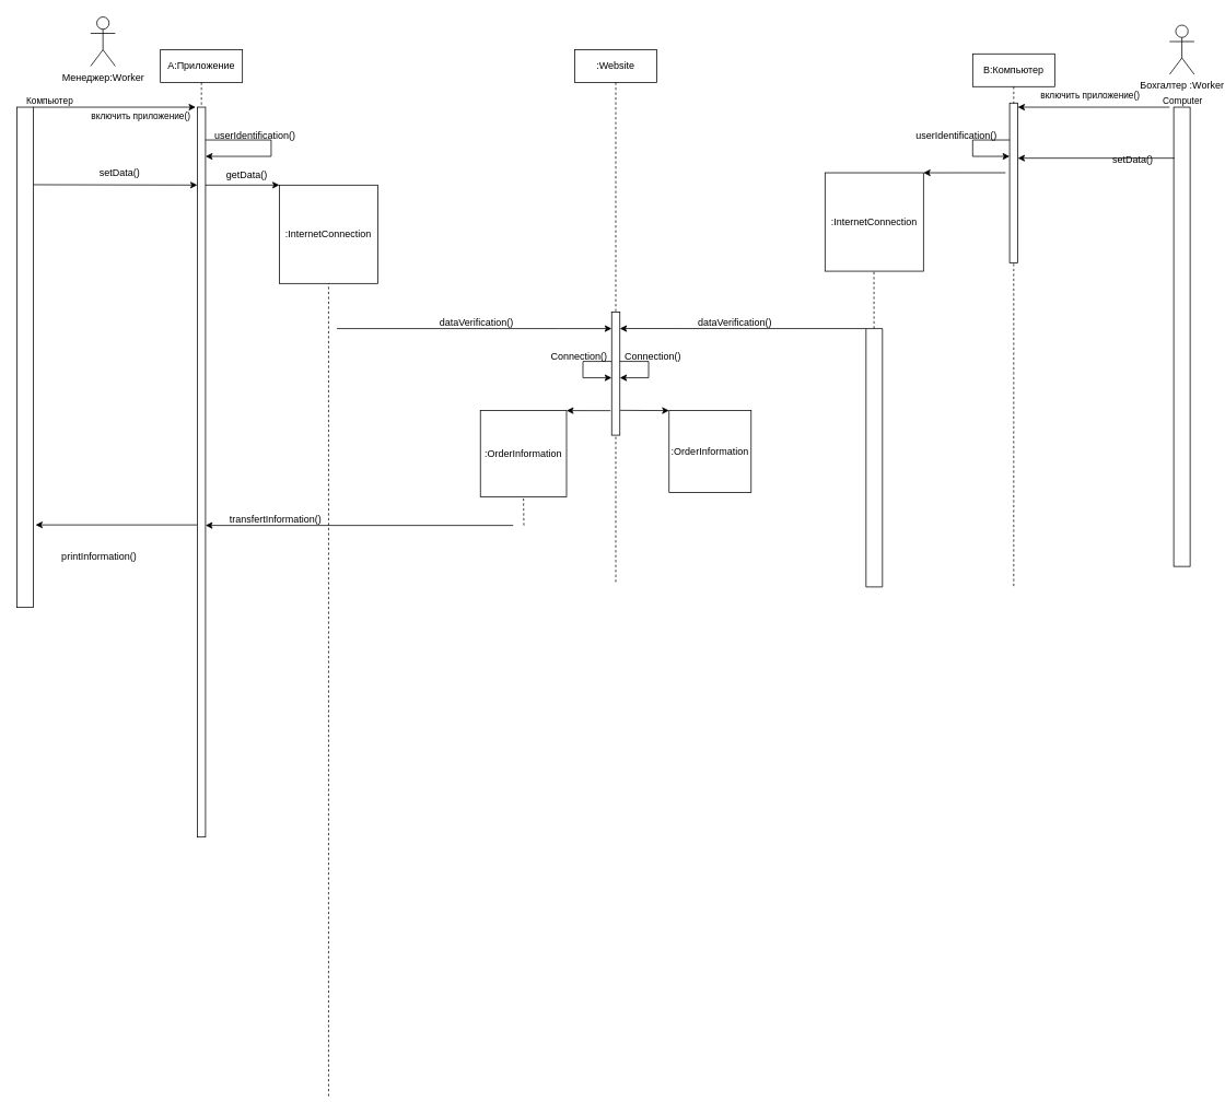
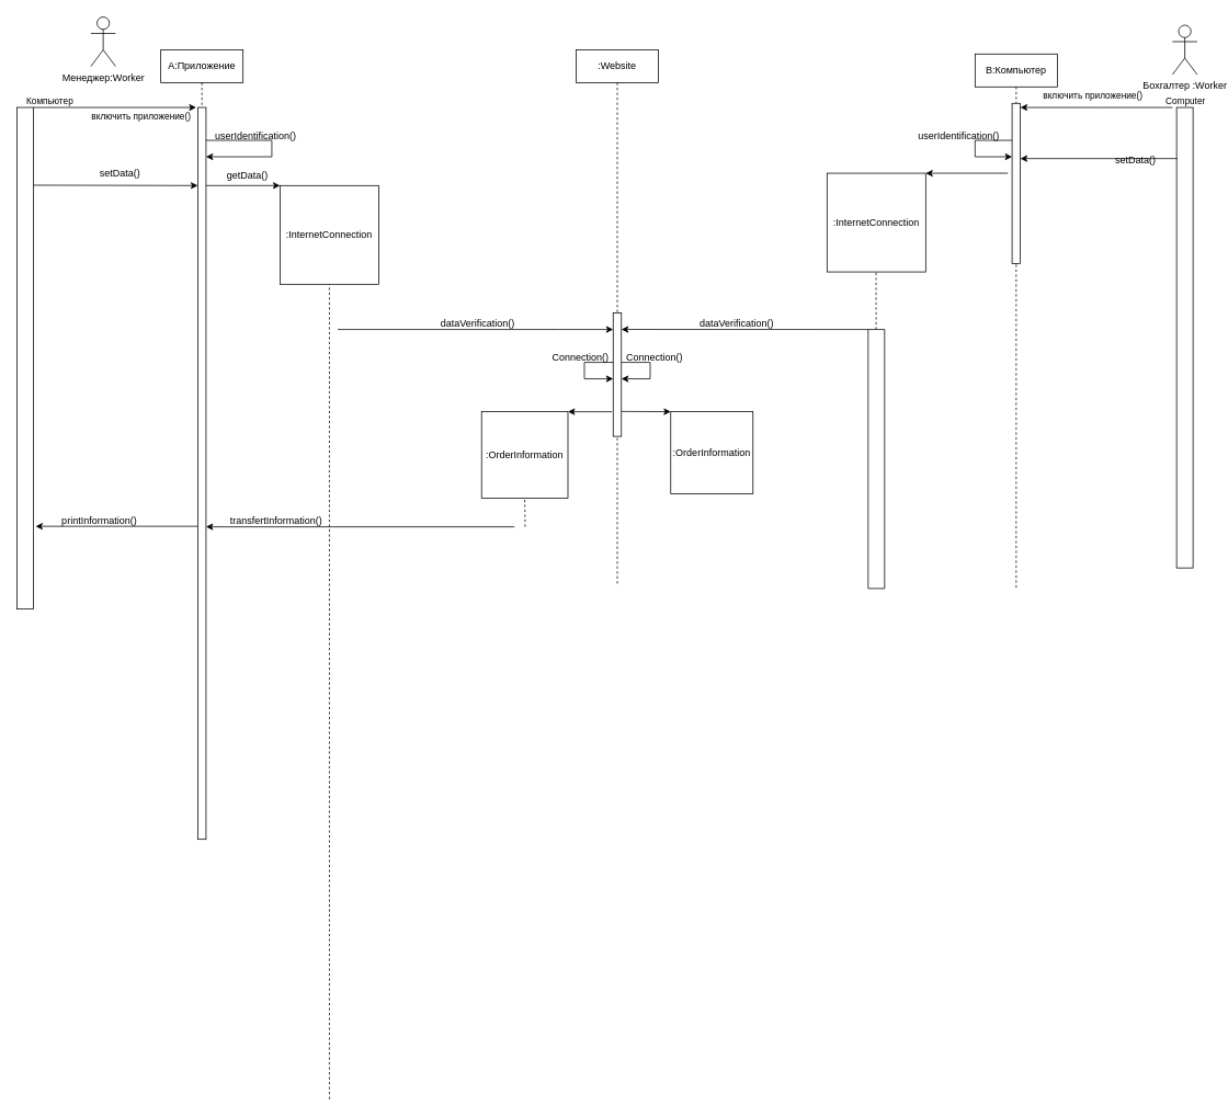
  <mxCell id="0" />
  <mxCell id="1" parent="0" />
  <mxCell id="2" value="А:Приложение" style="shape=umlLifeline;perimeter=lifelinePerimeter;whiteSpace=wrap;html=1;container=0;dropTarget=0;collapsible=0;recursiveResize=0;outlineConnect=0;portConstraint=eastwest;newEdgeStyle={&quot;edgeStyle&quot;:&quot;elbowEdgeStyle&quot;,&quot;elbow&quot;:&quot;vertical&quot;,&quot;curved&quot;:0,&quot;rounded&quot;:0};" vertex="1" parent="1"><mxGeometry x="195" y="60" width="100" height="960" as="geometry" /></mxCell>
  <mxCell id="3" value="" style="html=1;points=[];perimeter=orthogonalPerimeter;outlineConnect=0;targetShapes=umlLifeline;portConstraint=eastwest;newEdgeStyle={&quot;edgeStyle&quot;:&quot;elbowEdgeStyle&quot;,&quot;elbow&quot;:&quot;vertical&quot;,&quot;curved&quot;:0,&quot;rounded&quot;:0};" vertex="1" parent="2"><mxGeometry x="45" y="70" width="10" height="890" as="geometry" /></mxCell>
  <mxCell id="4" value="" style="endArrow=classic;html=1;rounded=0;" edge="1" parent="2" target="3"><mxGeometry width="50" height="50" relative="1" as="geometry"><mxPoint x="55" y="110" as="sourcePoint" /><mxPoint x="135" y="150" as="targetPoint" /><Array as="points"><mxPoint x="135" y="110" /><mxPoint x="135" y="130" /></Array></mxGeometry></mxCell>
  <mxCell id="5" value="B:Компьютер" style="shape=umlLifeline;perimeter=lifelinePerimeter;whiteSpace=wrap;html=1;container=0;dropTarget=0;collapsible=0;recursiveResize=0;outlineConnect=0;portConstraint=eastwest;newEdgeStyle={&quot;edgeStyle&quot;:&quot;elbowEdgeStyle&quot;,&quot;elbow&quot;:&quot;vertical&quot;,&quot;curved&quot;:0,&quot;rounded&quot;:0};" vertex="1" parent="1"><mxGeometry x="1185" y="65" width="100" height="650" as="geometry" /></mxCell>
  <mxCell id="6" value="" style="html=1;points=[];perimeter=orthogonalPerimeter;outlineConnect=0;targetShapes=umlLifeline;portConstraint=eastwest;newEdgeStyle={&quot;edgeStyle&quot;:&quot;elbowEdgeStyle&quot;,&quot;elbow&quot;:&quot;vertical&quot;,&quot;curved&quot;:0,&quot;rounded&quot;:0};" vertex="1" parent="5"><mxGeometry x="45" y="60" width="10" height="195" as="geometry" /></mxCell>
  <mxCell id="7" value="" style="endArrow=classic;html=1;rounded=0;" edge="1" parent="5" source="6" target="6"><mxGeometry width="50" height="50" relative="1" as="geometry"><mxPoint x="-120" y="195" as="sourcePoint" /><mxPoint x="-10" y="125" as="targetPoint" /><Array as="points"><mxPoint y="105" /><mxPoint y="125" /></Array></mxGeometry></mxCell>
  <mxCell id="8" value="Менеджер:Worker" style="shape=umlActor;verticalLabelPosition=bottom;verticalAlign=top;html=1;outlineConnect=0;" vertex="1" parent="1"><mxGeometry x="110" y="20" width="30" height="60" as="geometry" /></mxCell>
  <mxCell id="9" value="" style="rounded=0;whiteSpace=wrap;html=1;" vertex="1" parent="1"><mxGeometry x="20" y="130" width="20" height="610" as="geometry" /></mxCell>
  <mxCell id="10" value=":Website" style="shape=umlLifeline;perimeter=lifelinePerimeter;whiteSpace=wrap;html=1;container=0;dropTarget=0;collapsible=0;recursiveResize=0;outlineConnect=0;portConstraint=eastwest;newEdgeStyle={&quot;edgeStyle&quot;:&quot;elbowEdgeStyle&quot;,&quot;elbow&quot;:&quot;vertical&quot;,&quot;curved&quot;:0,&quot;rounded&quot;:0};" vertex="1" parent="1"><mxGeometry x="700" y="60" width="100" height="650" as="geometry" /></mxCell>
  <mxCell id="11" value="" style="html=1;points=[];perimeter=orthogonalPerimeter;outlineConnect=0;targetShapes=umlLifeline;portConstraint=eastwest;newEdgeStyle={&quot;edgeStyle&quot;:&quot;elbowEdgeStyle&quot;,&quot;elbow&quot;:&quot;vertical&quot;,&quot;curved&quot;:0,&quot;rounded&quot;:0};" vertex="1" parent="10"><mxGeometry x="45" y="320" width="10" height="150" as="geometry" /></mxCell>
  <mxCell id="12" value="" style="endArrow=classic;html=1;rounded=0;" edge="1" parent="10" source="11" target="11"><mxGeometry width="50" height="50" relative="1" as="geometry"><mxPoint x="40" y="360" as="sourcePoint" /><mxPoint x="10" y="440" as="targetPoint" /><Array as="points"><mxPoint x="10" y="380" /><mxPoint x="10" y="400" /></Array></mxGeometry></mxCell>
  <mxCell id="13" value="" style="endArrow=classic;html=1;rounded=0;" edge="1" parent="10" source="11" target="11"><mxGeometry width="50" height="50" relative="1" as="geometry"><mxPoint x="110" y="400" as="sourcePoint" /><mxPoint x="120" y="370" as="targetPoint" /><Array as="points"><mxPoint x="90" y="380" /><mxPoint x="90" y="390" /><mxPoint x="90" y="400" /></Array></mxGeometry></mxCell>
  <mxCell id="14" value="Бохгалтер :Worker" style="shape=umlActor;verticalLabelPosition=bottom;verticalAlign=top;html=1;outlineConnect=0;" vertex="1" parent="1"><mxGeometry x="1425" y="30" width="30" height="60" as="geometry" /></mxCell>
  <mxCell id="15" value="" style="rounded=0;whiteSpace=wrap;html=1;" vertex="1" parent="1"><mxGeometry x="1430" y="130" width="20" height="560" as="geometry" /></mxCell>
  <mxCell id="16" value="" style="endArrow=classic;html=1;rounded=0;exitX=1.1;exitY=0.152;exitDx=0;exitDy=0;exitPerimeter=0;" edge="1" parent="1"><mxGeometry relative="1" as="geometry"><mxPoint x="40" y="130" as="sourcePoint" /><mxPoint x="238" y="130" as="targetPoint" /></mxGeometry></mxCell>
  <mxCell id="17" value="Компьютер" style="edgeLabel;resizable=0;html=1;align=left;verticalAlign=bottom;" connectable="0" vertex="1" parent="16"><mxGeometry x="-1" relative="1" as="geometry"><mxPoint x="-10" as="offset" /></mxGeometry></mxCell>
  <mxCell id="18" value="включить приложение()" style="edgeLabel;html=1;align=center;verticalAlign=middle;resizable=0;points=[];" connectable="0" vertex="1" parent="16"><mxGeometry x="0.03" y="-2" relative="1" as="geometry"><mxPoint x="28" y="8" as="offset" /></mxGeometry></mxCell>
  <mxCell id="19" value="userIdentification()" style="text;html=1;align=center;verticalAlign=middle;resizable=0;points=[];autosize=1;strokeColor=none;fillColor=none;" vertex="1" parent="1"><mxGeometry x="250" y="150" width="120" height="30" as="geometry" /></mxCell>
  <mxCell id="20" value="" style="endArrow=classic;html=1;rounded=0;exitX=1.009;exitY=0.155;exitDx=0;exitDy=0;exitPerimeter=0;" edge="1" parent="1" source="9"><mxGeometry width="50" height="50" relative="1" as="geometry"><mxPoint x="42" y="225" as="sourcePoint" /><mxPoint x="240" y="225" as="targetPoint" /></mxGeometry></mxCell>
  <mxCell id="21" value="setData()" style="text;html=1;align=center;verticalAlign=middle;resizable=0;points=[];autosize=1;strokeColor=none;fillColor=none;" vertex="1" parent="1"><mxGeometry x="110" y="195" width="70" height="30" as="geometry" /></mxCell>
  <mxCell id="22" value="" style="endArrow=classic;html=1;rounded=0;" edge="1" parent="1" source="3"><mxGeometry width="50" height="50" relative="1" as="geometry"><mxPoint x="300" y="320" as="sourcePoint" /><mxPoint x="340" y="225" as="targetPoint" /></mxGeometry></mxCell>
  <mxCell id="23" value="Connection()" style="text;html=1;align=center;verticalAlign=middle;resizable=0;points=[];autosize=1;strokeColor=none;fillColor=none;" vertex="1" parent="1"><mxGeometry x="660" y="420" width="90" height="30" as="geometry" /></mxCell>
  <mxCell id="24" value=":InternetConnection" style="whiteSpace=wrap;html=1;aspect=fixed;" vertex="1" parent="1"><mxGeometry x="340" y="225" width="120" height="120" as="geometry" /></mxCell>
  <mxCell id="25" value="" style="endArrow=classic;html=1;rounded=0;exitX=1;exitY=0;exitDx=0;exitDy=0;" edge="1" parent="1" target="11"><mxGeometry width="50" height="50" relative="1" as="geometry"><mxPoint x="410" y="400" as="sourcePoint" /><mxPoint x="740" y="400" as="targetPoint" /><Array as="points"><mxPoint x="680" y="400" /></Array></mxGeometry></mxCell>
  <mxCell id="26" value="getData()" style="text;html=1;align=center;verticalAlign=middle;resizable=0;points=[];autosize=1;strokeColor=none;fillColor=none;" vertex="1" parent="1"><mxGeometry x="265" y="198" width="70" height="30" as="geometry" /></mxCell>
  <mxCell id="27" value="" style="endArrow=none;dashed=1;html=1;rounded=0;entryX=0.5;entryY=1;entryDx=0;entryDy=0;" edge="1" parent="1"><mxGeometry width="50" height="50" relative="1" as="geometry"><mxPoint x="400" y="1336" as="sourcePoint" /><mxPoint x="400" y="345" as="targetPoint" /></mxGeometry></mxCell>
  <mxCell id="28" value="" style="endArrow=classic;html=1;rounded=0;" edge="1" parent="1" target="6"><mxGeometry relative="1" as="geometry"><mxPoint x="1425" y="130" as="sourcePoint" /><mxPoint x="1245" y="130" as="targetPoint" /><Array as="points"><mxPoint x="1335" y="130" /></Array></mxGeometry></mxCell>
  <mxCell id="29" value="Computer" style="edgeLabel;resizable=0;html=1;align=left;verticalAlign=bottom;" connectable="0" vertex="1" parent="28"><mxGeometry x="-1" relative="1" as="geometry"><mxPoint x="-10" as="offset" /></mxGeometry></mxCell>
  <mxCell id="30" value="включить приложение()" style="edgeLabel;html=1;align=center;verticalAlign=middle;resizable=0;points=[];" connectable="0" vertex="1" parent="1"><mxGeometry x="1285" y="120" as="geometry"><mxPoint x="42" y="-5" as="offset" /></mxGeometry></mxCell>
  <mxCell id="31" value="userIdentification()" style="text;html=1;align=center;verticalAlign=middle;resizable=0;points=[];autosize=1;strokeColor=none;fillColor=none;" vertex="1" parent="1"><mxGeometry x="1105" y="150" width="120" height="30" as="geometry" /></mxCell>
  <mxCell id="32" value="" style="endArrow=classic;html=1;rounded=0;exitX=0.05;exitY=0.111;exitDx=0;exitDy=0;exitPerimeter=0;" edge="1" parent="1" source="15" target="6"><mxGeometry width="50" height="50" relative="1" as="geometry"><mxPoint x="1425" y="210" as="sourcePoint" /><mxPoint x="1285" y="210" as="targetPoint" /></mxGeometry></mxCell>
  <mxCell id="33" value="setData()" style="text;html=1;align=center;verticalAlign=middle;resizable=0;points=[];autosize=1;strokeColor=none;fillColor=none;" vertex="1" parent="1"><mxGeometry x="1345" y="180" width="70" height="30" as="geometry" /></mxCell>
  <mxCell id="34" value="" style="endArrow=classic;html=1;rounded=0;exitX=0.4;exitY=0.223;exitDx=0;exitDy=0;exitPerimeter=0;" edge="1" parent="1" source="5"><mxGeometry width="50" height="50" relative="1" as="geometry"><mxPoint x="1115" y="280" as="sourcePoint" /><mxPoint x="1125" y="210" as="targetPoint" /></mxGeometry></mxCell>
  <mxCell id="35" value=":InternetConnection" style="whiteSpace=wrap;html=1;aspect=fixed;" vertex="1" parent="1"><mxGeometry x="1005" y="210" width="120" height="120" as="geometry" /></mxCell>
  <mxCell id="36" value="" style="swimlane;startSize=0;" vertex="1" parent="1"><mxGeometry x="1055" y="400" width="20" height="315" as="geometry"><mxRectangle x="380" y="430" width="50" height="40" as="alternateBounds" /></mxGeometry></mxCell>
  <mxCell id="37" value="" style="endArrow=none;dashed=1;html=1;rounded=0;entryX=0.5;entryY=1;entryDx=0;entryDy=0;" edge="1" parent="1" source="36"><mxGeometry width="50" height="50" relative="1" as="geometry"><mxPoint x="1064.64" y="385" as="sourcePoint" /><mxPoint x="1064.64" y="330" as="targetPoint" /></mxGeometry></mxCell>
  <mxCell id="38" value="" style="endArrow=classic;html=1;rounded=0;exitX=0;exitY=0;exitDx=0;exitDy=0;entryX=0.55;entryY=0.523;entryDx=0;entryDy=0;entryPerimeter=0;" edge="1" parent="1" source="36" target="10"><mxGeometry width="50" height="50" relative="1" as="geometry"><mxPoint x="1055" y="385" as="sourcePoint" /><mxPoint x="910" y="385" as="targetPoint" /></mxGeometry></mxCell>
  <mxCell id="39" value="dataVerification()" style="text;html=1;align=center;verticalAlign=middle;resizable=0;points=[];autosize=1;strokeColor=none;fillColor=none;" vertex="1" parent="1"><mxGeometry x="525" y="378" width="110" height="30" as="geometry" /></mxCell>
  <mxCell id="40" value="dataVerification()" style="text;html=1;align=center;verticalAlign=middle;resizable=0;points=[];autosize=1;strokeColor=none;fillColor=none;" vertex="1" parent="1"><mxGeometry x="840" y="378" width="110" height="30" as="geometry" /></mxCell>
  <mxCell id="41" value="Connection()" style="text;html=1;align=center;verticalAlign=middle;resizable=0;points=[];autosize=1;strokeColor=none;fillColor=none;" vertex="1" parent="1"><mxGeometry x="750" y="420" width="90" height="30" as="geometry" /></mxCell>
  <mxCell id="42" value="" style="endArrow=classic;html=1;rounded=0;exitX=0.436;exitY=0.677;exitDx=0;exitDy=0;exitPerimeter=0;" edge="1" parent="1" source="10"><mxGeometry width="50" height="50" relative="1" as="geometry"><mxPoint x="660" y="590" as="sourcePoint" /><mxPoint x="690" y="500" as="targetPoint" /></mxGeometry></mxCell>
  <mxCell id="43" value=":OrderInformation" style="whiteSpace=wrap;html=1;aspect=fixed;" vertex="1" parent="1"><mxGeometry x="585" y="500" width="105" height="105" as="geometry" /></mxCell>
  <mxCell id="44" value="" style="endArrow=classic;html=1;rounded=0;exitX=1.046;exitY=0.798;exitDx=0;exitDy=0;exitPerimeter=0;" edge="1" parent="1" source="11"><mxGeometry width="50" height="50" relative="1" as="geometry"><mxPoint x="775" y="540" as="sourcePoint" /><mxPoint x="815" y="500" as="targetPoint" /></mxGeometry></mxCell>
  <mxCell id="45" value=":OrderInformation" style="whiteSpace=wrap;html=1;aspect=fixed;" vertex="1" parent="1"><mxGeometry x="815" y="500" width="100" height="100" as="geometry" /></mxCell>
  <mxCell id="46" value="" style="endArrow=none;dashed=1;html=1;rounded=0;entryX=0.5;entryY=1;entryDx=0;entryDy=0;" edge="1" parent="1" target="43"><mxGeometry width="50" height="50" relative="1" as="geometry"><mxPoint x="638" y="640" as="sourcePoint" /><mxPoint x="585" y="670" as="targetPoint" /></mxGeometry></mxCell>
  <mxCell id="47" value="" style="endArrow=classic;html=1;rounded=0;exitX=0;exitY=0;exitDx=0;exitDy=0;" edge="1" parent="1" target="3"><mxGeometry width="50" height="50" relative="1" as="geometry"><mxPoint x="625" y="640" as="sourcePoint" /><mxPoint x="255" y="640" as="targetPoint" /></mxGeometry></mxCell>
  <mxCell id="48" value="transfertInformation()" style="text;html=1;align=center;verticalAlign=middle;resizable=0;points=[];autosize=1;strokeColor=none;fillColor=none;" vertex="1" parent="1"><mxGeometry x="265" y="618" width="140" height="30" as="geometry" /></mxCell>
  <mxCell id="49" value="" style="endArrow=classic;html=1;rounded=0;entryX=1.142;entryY=0.835;entryDx=0;entryDy=0;entryPerimeter=0;" edge="1" parent="1" source="3" target="9"><mxGeometry width="50" height="50" relative="1" as="geometry"><mxPoint x="115" y="690" as="sourcePoint" /><mxPoint x="165" y="640" as="targetPoint" /></mxGeometry></mxCell>
- <mxCell id="50" value="&lt;div&gt;printInformation()&lt;/div&gt;" style="text;html=1;align=center;verticalAlign=middle;resizable=0;points=[];autosize=1;strokeColor=none;fillColor=none;" vertex="1" parent="1"><mxGeometry x="60" y="663" width="120" height="30" as="geometry" /></mxCell>
+ <mxCell id="50" value="&lt;div&gt;printInformation()&lt;/div&gt;" style="text;html=1;align=center;verticalAlign=middle;resizable=0;points=[];autosize=1;strokeColor=none;fillColor=none;" vertex="1" parent="1"><mxGeometry x="60" y="618" width="120" height="30" as="geometry" /></mxCell>
